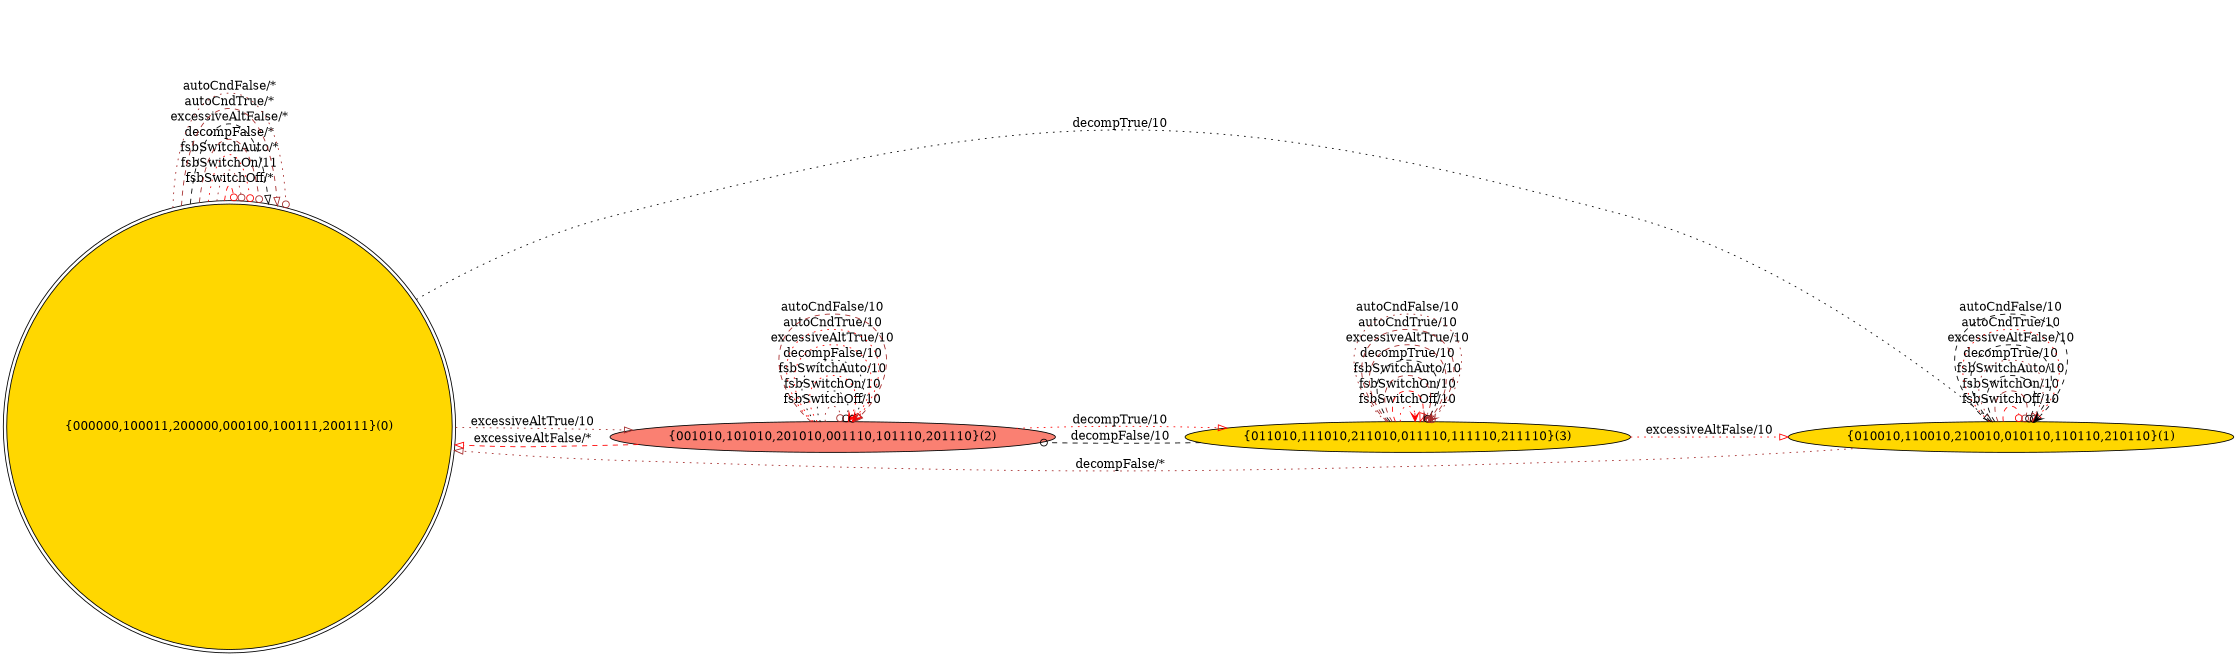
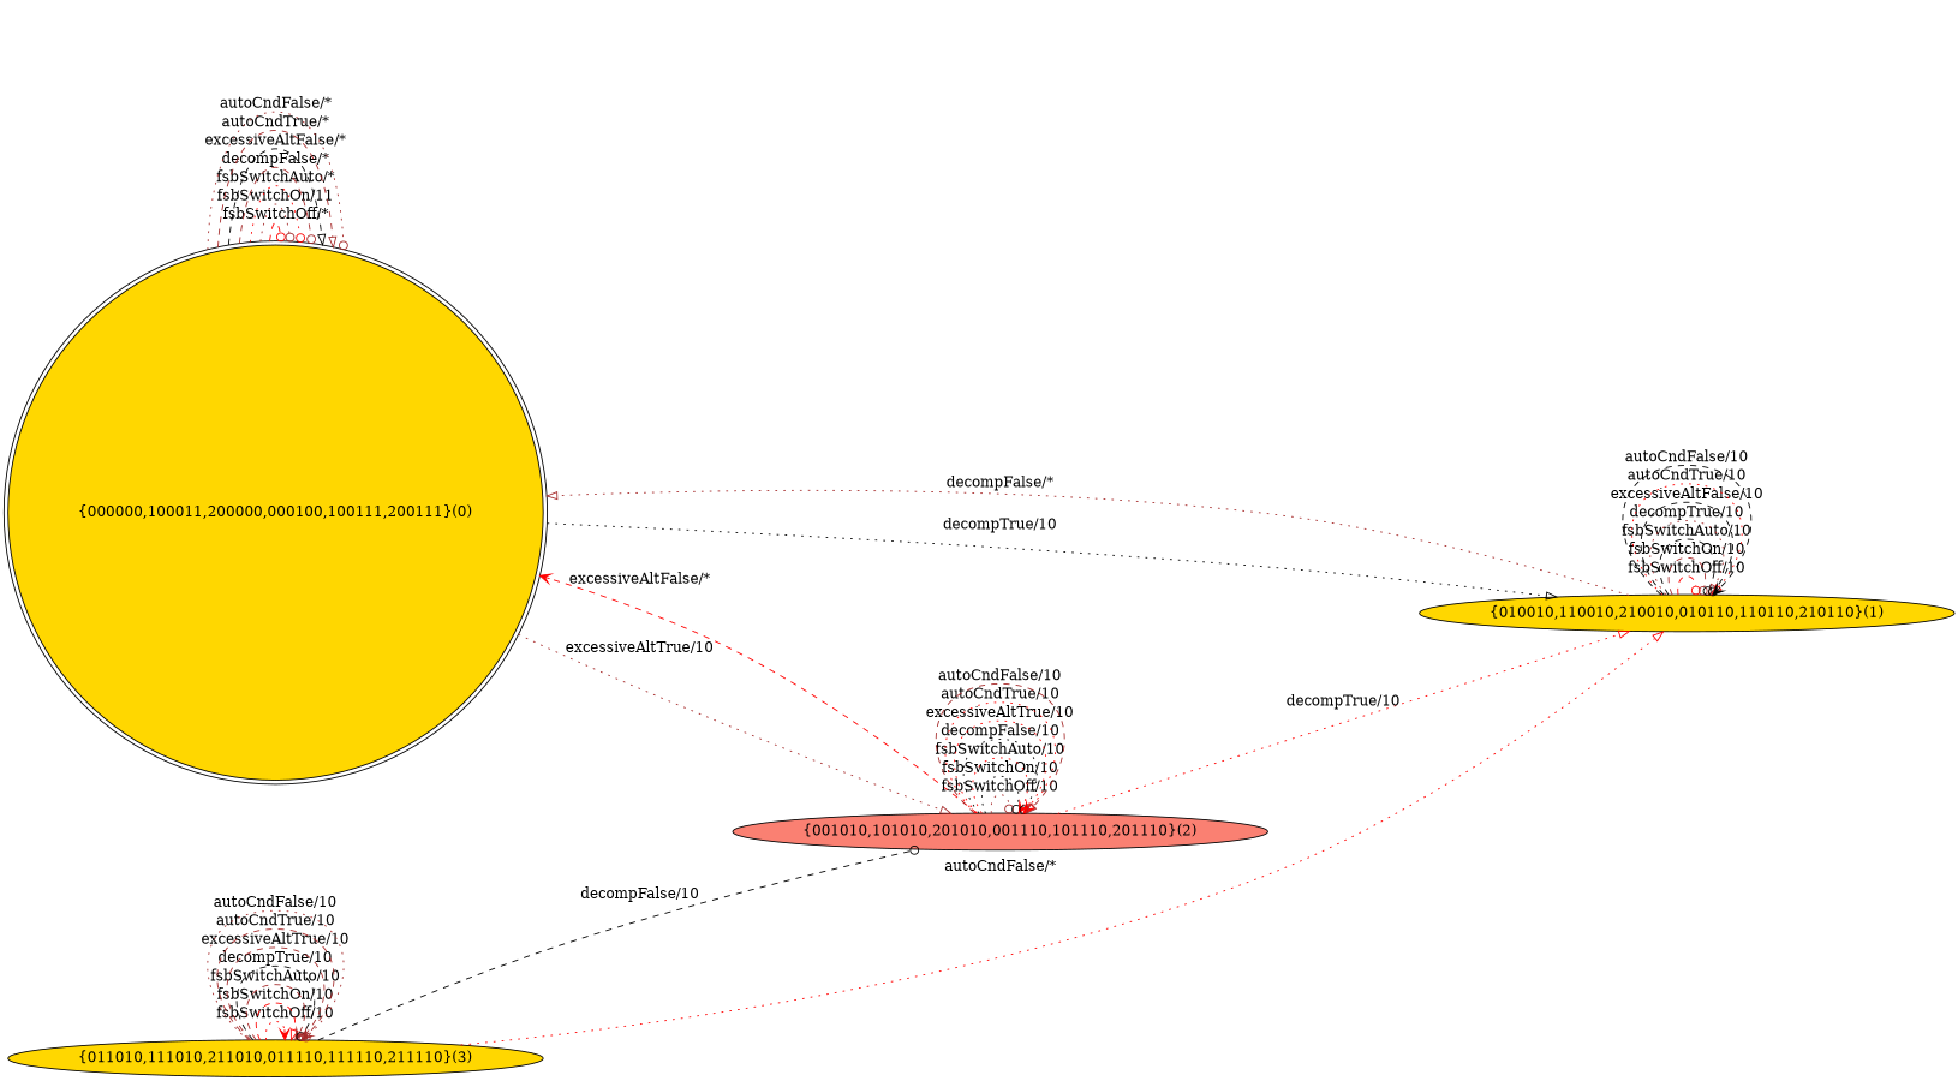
  digraph {
    rankdir=LR
    node [fillcolor=gold shape=ellipse style=filled]
    edge [arrowhead=odot color=brown style=dotted]
    n1 [label="{000000,100011,200000,000100,100111,200111}(0)" shape=doublecircle]
    n2 [label="{010010,110010,210010,010110,110110,210110}(1)"]
    n3 [fillcolor=salmon label="{001010,101010,201010,001110,101110,201110}(2)"]
    n4 [label="{011010,111010,211010,011110,111110,211110}(3)"]
    n1 -> n1 [color=red label="fsbSwitchOff/*" style=dashed]
    n1 -> n1 [label="fsbSwitchOn/11"]
    n1 -> n1 [color=red label="fsbSwitchAuto/*"]
    n1 -> n1 [label="decompFalse/*" style=dashed]
    n1 -> n1 [arrowhead=onormal color=black label="excessiveAltFalse/*" style=dashed]
    n1 -> n1 [arrowhead=onormal label="autoCndTrue/*" style=dashed]
    n1 -> n1 [label="autoCndFalse/*"]
    n1 -> n2 [arrowhead=onormal color=black label="decompTrue/10"]
    n1 -> n3 [arrowhead=onormal label="excessiveAltTrue/10"]
    n2 -> n1 [arrowhead=onormal label="decompFalse/*"]
    n2 -> n2 [color=red label="fsbSwitchOff/10" style=dashed]
    n2 -> n2 [label="fsbSwitchOn/10" style=dashed]
    n2 -> n2 [color=black label="fsbSwitchAuto/10" style=dashed]
    n2 -> n2 [arrowhead=onormal label="decompTrue/10"]
    n2 -> n2 [color=black label="excessiveAltFalse/10" style=dashed]
    n2 -> n2 [arrowhead=onormal color=red label="autoCndTrue/10"]
    n2 -> n2 [arrowhead=vee color=black label="autoCndFalse/10" style=dashed]
-   n3 -> n1 [arrowhead=onormal color=red label="excessiveAltFalse/*" style=dashed]
+   n3 -> n1 [arrowhead=vee color=red label="excessiveAltFalse/*" style=dashed]
    n3 -> n3 [label="fsbSwitchOff/10"]
    n3 -> n3 [color=black label="fsbSwitchOn/10"]
    n3 -> n3 [arrowhead=vee color=red label="fsbSwitchAuto/10"]
    n3 -> n3 [color=black label="decompFalse/10"]
    n3 -> n3 [arrowhead=vee color=red label="excessiveAltTrue/10"]
    n3 -> n3 [arrowhead=onormal color=red label="autoCndTrue/10"]
    n3 -> n3 [arrowhead=onormal label="autoCndFalse/10" style=dashed]
-   n3 -> n4 [arrowhead=onormal color=red label="decompTrue/10"]
-   n4 -> n2 [arrowhead=onormal color=red label="excessiveAltFalse/10"]
+   n3 -> n2 [arrowhead=onormal color=red label="decompTrue/10"]
+   n4 -> n2 [arrowhead=onormal color=red label="autoCndFalse/*"]
    n4 -> n3 [color=black label="decompFalse/10" style=dashed]
    n4 -> n4 [arrowhead=vee color=red label="fsbSwitchOff/10"]
    n4 -> n4 [arrowhead=onormal color=red label="fsbSwitchOn/10" style=dashed]
    n4 -> n4 [arrowhead=vee label="fsbSwitchAuto/10" style=dashed]
    n4 -> n4 [color=black label="decompTrue/10" style=dashed]
    n4 -> n4 [label="excessiveAltTrue/10" style=dashed]
    n4 -> n4 [arrowhead=vee label="autoCndTrue/10" style=dashed]
    n4 -> n4 [label="autoCndFalse/10"]
  }
